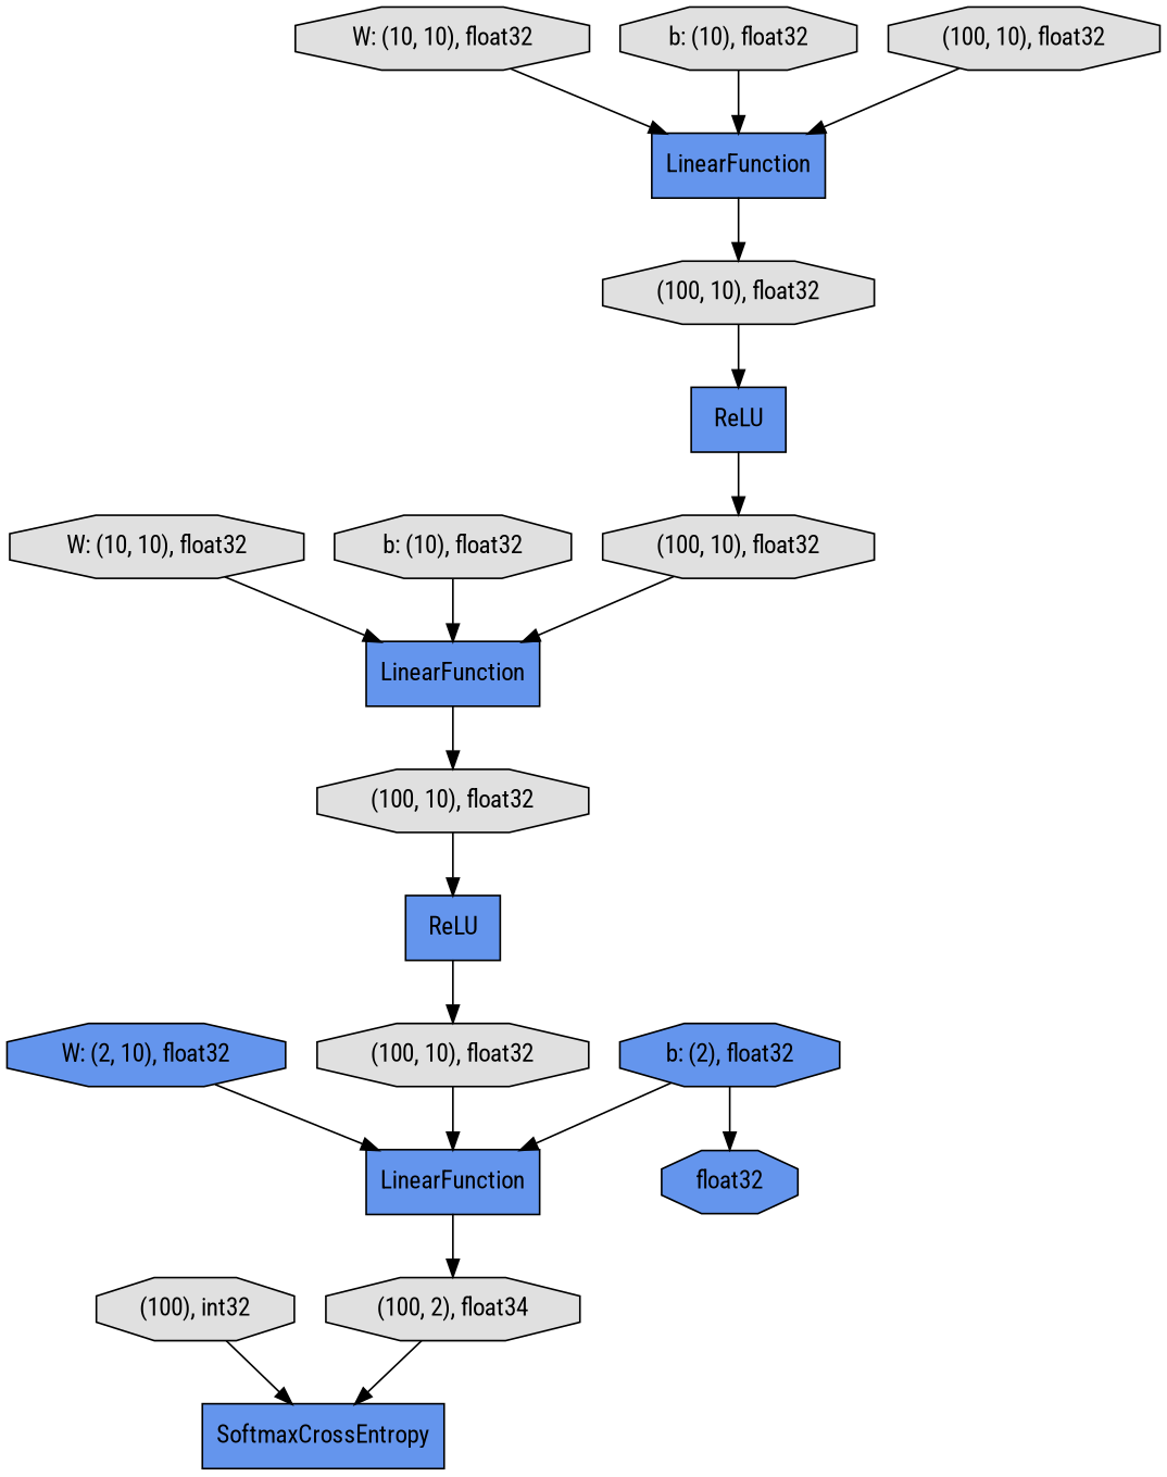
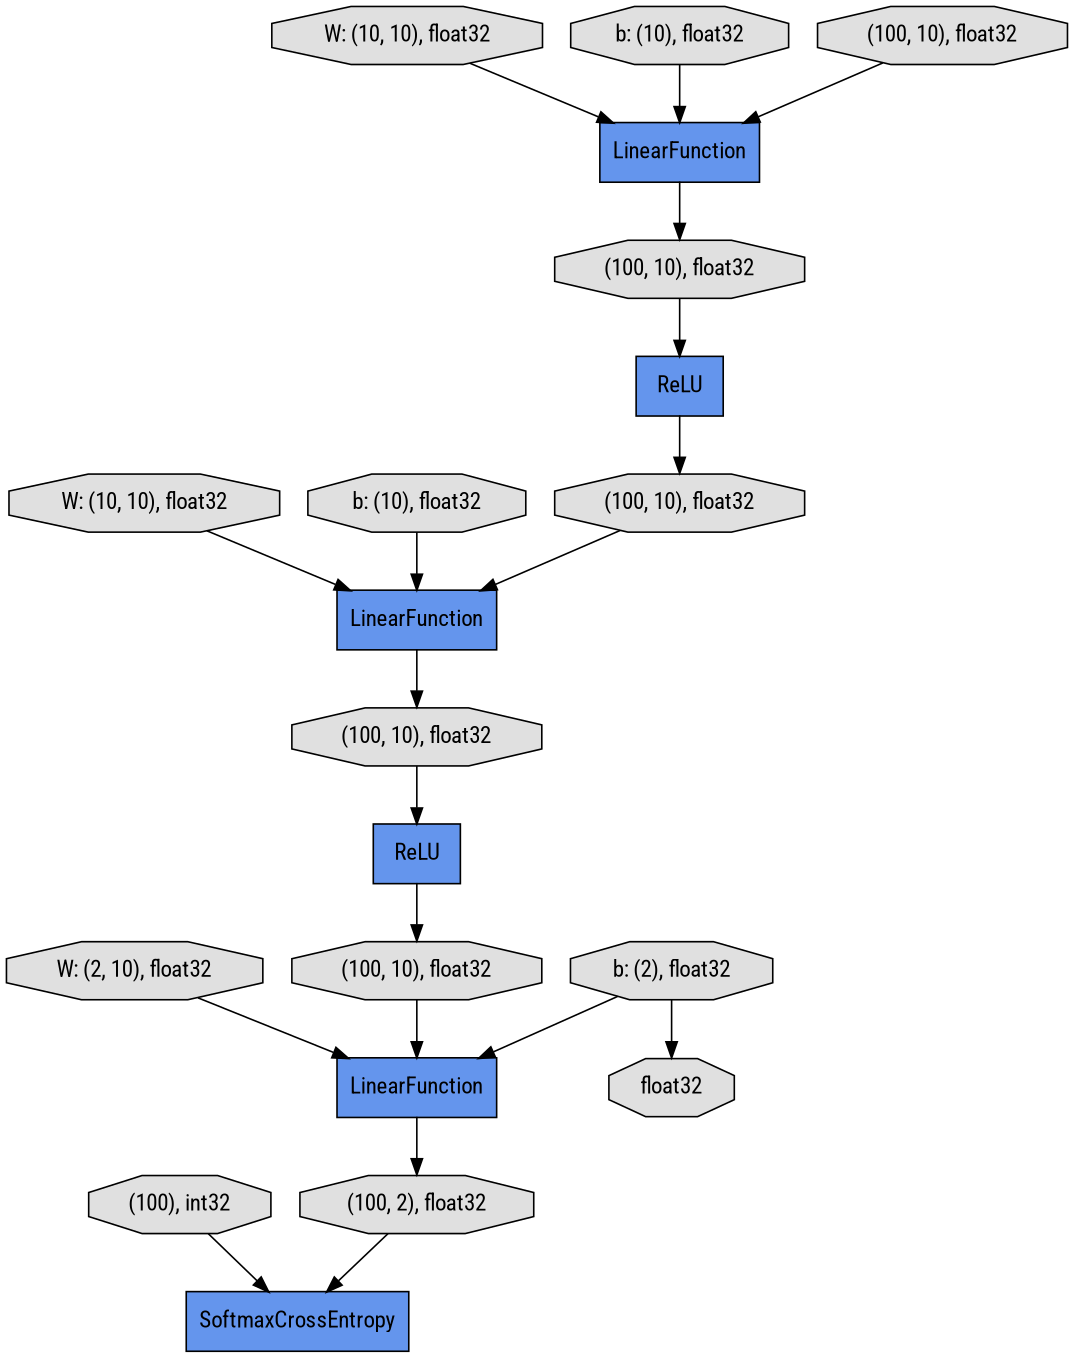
  digraph {
    fontname="Roboto Condensed"
    rankdir=TB
    node [fillcolor="#E0E0E0" fontname="Roboto Condensed" shape=octagon style=filled]
    edge [fontname="Roboto Condensed"]
    n1 [fillcolor="#6495ED" label=LinearFunction shape=record]
    n2 [label="(100, 10), float32"]
    n3 [fillcolor="#6495ED" label=ReLU shape=record]
    n4 [label="(100, 10), float32"]
    n5 [fillcolor="#6495ED" label=ReLU shape=record]
    n6 [label="(100, 10), float32"]
    n7 [label="(100, 10), float32"]
    n8 [fillcolor="#6495ED" label=LinearFunction shape=record]
    n9 [label="W: (10, 10), float32"]
    n10 [label="(100), int32"]
    n11 [fillcolor="#6495ED" label=SoftmaxCrossEntropy shape=record]
    n12 [label="W: (10, 10), float32"]
    n13 [label="b: (10), float32"]
    n14 [fillcolor="#6495ED" label=LinearFunction shape=record]
-   n15 [label="(100, 2), float34"]
-   n16 [fillcolor="#6495ED" label="W: (2, 10), float32"]
+   n15 [label="(100, 2), float32"]
+   n16 [label="W: (2, 10), float32"]
    n17 [label="(100, 10), float32"]
-   n18 [fillcolor="#6495ED" label=float32]
+   n18 [label=float32]
    n19 [label="b: (10), float32"]
-   n20 [fillcolor="#6495ED" label="b: (2), float32"]
+   n20 [label="b: (2), float32"]
    n1 -> n2
    n2 -> n3
    n3 -> n7
    n4 -> n5
    n5 -> n6
    n6 -> n14
    n7 -> n8
    n8 -> n4
    n9 -> n8
    n10 -> n11
    n12 -> n1
    n13 -> n1
    n14 -> n15
    n15 -> n11
    n16 -> n14
    n17 -> n1
    n19 -> n8
    n20 -> n14
    n20 -> n18
  }
